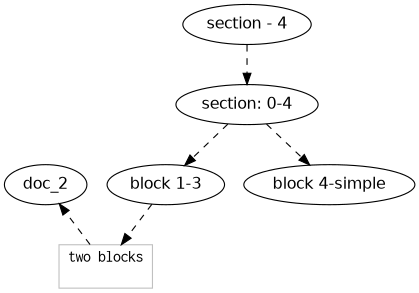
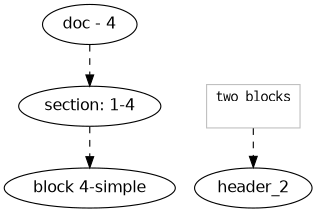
  digraph {
    node [fontname=Helvetica]
    edge [style=dashed]
-   n1 [label="section: 0-4"]
-   header_2 [label=doc_2]
-   n3 [label="block 1-3"]
+   n1 [label="section: 1-4"]
+   header_2
    n4 [label="block 4-simple"]
    n5 [color=Gray fontname=Inconsolata label="two blocks\n\n" shape=rectangle]
-   n6 [label="section - 4"]
+   n6 [label="doc - 4"]
    subgraph sub_1 {
      rank=same
      n1
    }
    subgraph sub_2 {
      rank=same
      header_2
-     n3
      n4
    }
-   n1 -> n3
    n1 -> n4
-   n3 -> n5
    n5 -> header_2
    n6 -> n1
  }
